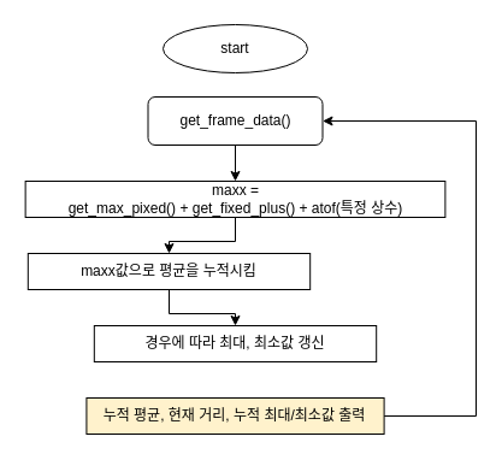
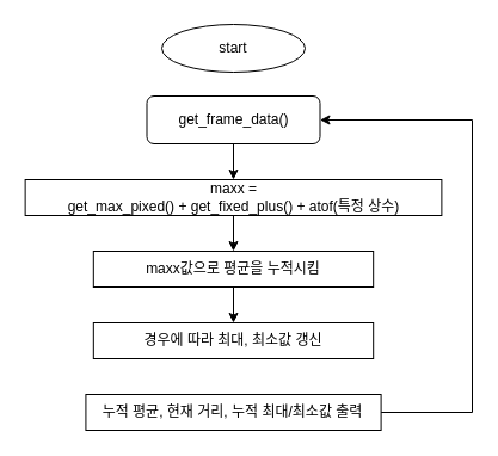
  <mxCell id="0" />
  <mxCell id="1" parent="0" />
  <mxCell id="2" value="start" style="ellipse;whiteSpace=wrap;html=1;" vertex="1" parent="1"><mxGeometry x="135" y="20" width="120" height="40" as="geometry" /></mxCell>
  <mxCell id="3" style="edgeStyle=orthogonalEdgeStyle;rounded=0;orthogonalLoop=1;jettySize=auto;html=1;entryX=0.5;entryY=0;entryDx=0;entryDy=0;" edge="1" parent="1" source="4" target="6"><mxGeometry relative="1" as="geometry" /></mxCell>
  <mxCell id="4" value="get_frame_data()" style="whiteSpace=wrap;html=1;rounded=1;" vertex="1" parent="1"><mxGeometry x="122.5" y="80" width="145" height="40" as="geometry" /></mxCell>
  <mxCell id="5" value="" style="edgeStyle=orthogonalEdgeStyle;rounded=0;orthogonalLoop=1;jettySize=auto;html=1;" edge="1" parent="1" source="6" target="8"><mxGeometry relative="1" as="geometry" /></mxCell>
  <mxCell id="6" value="maxx = &lt;br&gt;get_max_pixed() + get_fixed_plus() + atof(특정 상수)" style="rounded=0;whiteSpace=wrap;html=1;" vertex="1" parent="1"><mxGeometry x="20.63" y="150" width="348.75" height="30" as="geometry" /></mxCell>
  <mxCell id="7" value="" style="edgeStyle=orthogonalEdgeStyle;rounded=0;orthogonalLoop=1;jettySize=auto;html=1;" edge="1" parent="1" source="8" target="9"><mxGeometry relative="1" as="geometry" /></mxCell>
- <mxCell id="8" value="maxx값으로 평균을 누적시킴" style="rounded=0;whiteSpace=wrap;html=1;" vertex="1" parent="1"><mxGeometry x="22.81" y="210" width="234.37" height="30" as="geometry" /></mxCell>
+ <mxCell id="8" value="maxx값으로 평균을 누적시킴" style="rounded=0;whiteSpace=wrap;html=1;" vertex="1" parent="1"><mxGeometry x="77.81" y="210" width="234.37" height="30" as="geometry" /></mxCell>
  <mxCell id="9" value="경우에 따라 최대, 최소값 갱신" style="rounded=0;whiteSpace=wrap;html=1;" vertex="1" parent="1"><mxGeometry x="77.82" y="270" width="234.37" height="30" as="geometry" /></mxCell>
  <mxCell id="10" style="edgeStyle=orthogonalEdgeStyle;rounded=0;orthogonalLoop=1;jettySize=auto;html=1;exitX=1;exitY=0.5;exitDx=0;exitDy=0;entryX=1;entryY=0.5;entryDx=0;entryDy=0;" edge="1" parent="1" source="11" target="4"><mxGeometry relative="1" as="geometry"><mxPoint x="375" y="100" as="targetPoint" /><Array as="points"><mxPoint x="395" y="345" /><mxPoint x="395" y="100" /></Array></mxGeometry></mxCell>
- <mxCell id="11" value="누적 평균, 현재 거리, 누적 최대/최소값 출력" style="rounded=0;whiteSpace=wrap;html=1;fillColor=#fff2cc;" vertex="1" parent="1"><mxGeometry x="71.42" y="330" width="247.18" height="30" as="geometry" /></mxCell>
+ <mxCell id="11" value="누적 평균, 현재 거리, 누적 최대/최소값 출력" style="rounded=0;whiteSpace=wrap;html=1;" vertex="1" parent="1"><mxGeometry x="71.42" y="330" width="247.18" height="30" as="geometry" /></mxCell>
